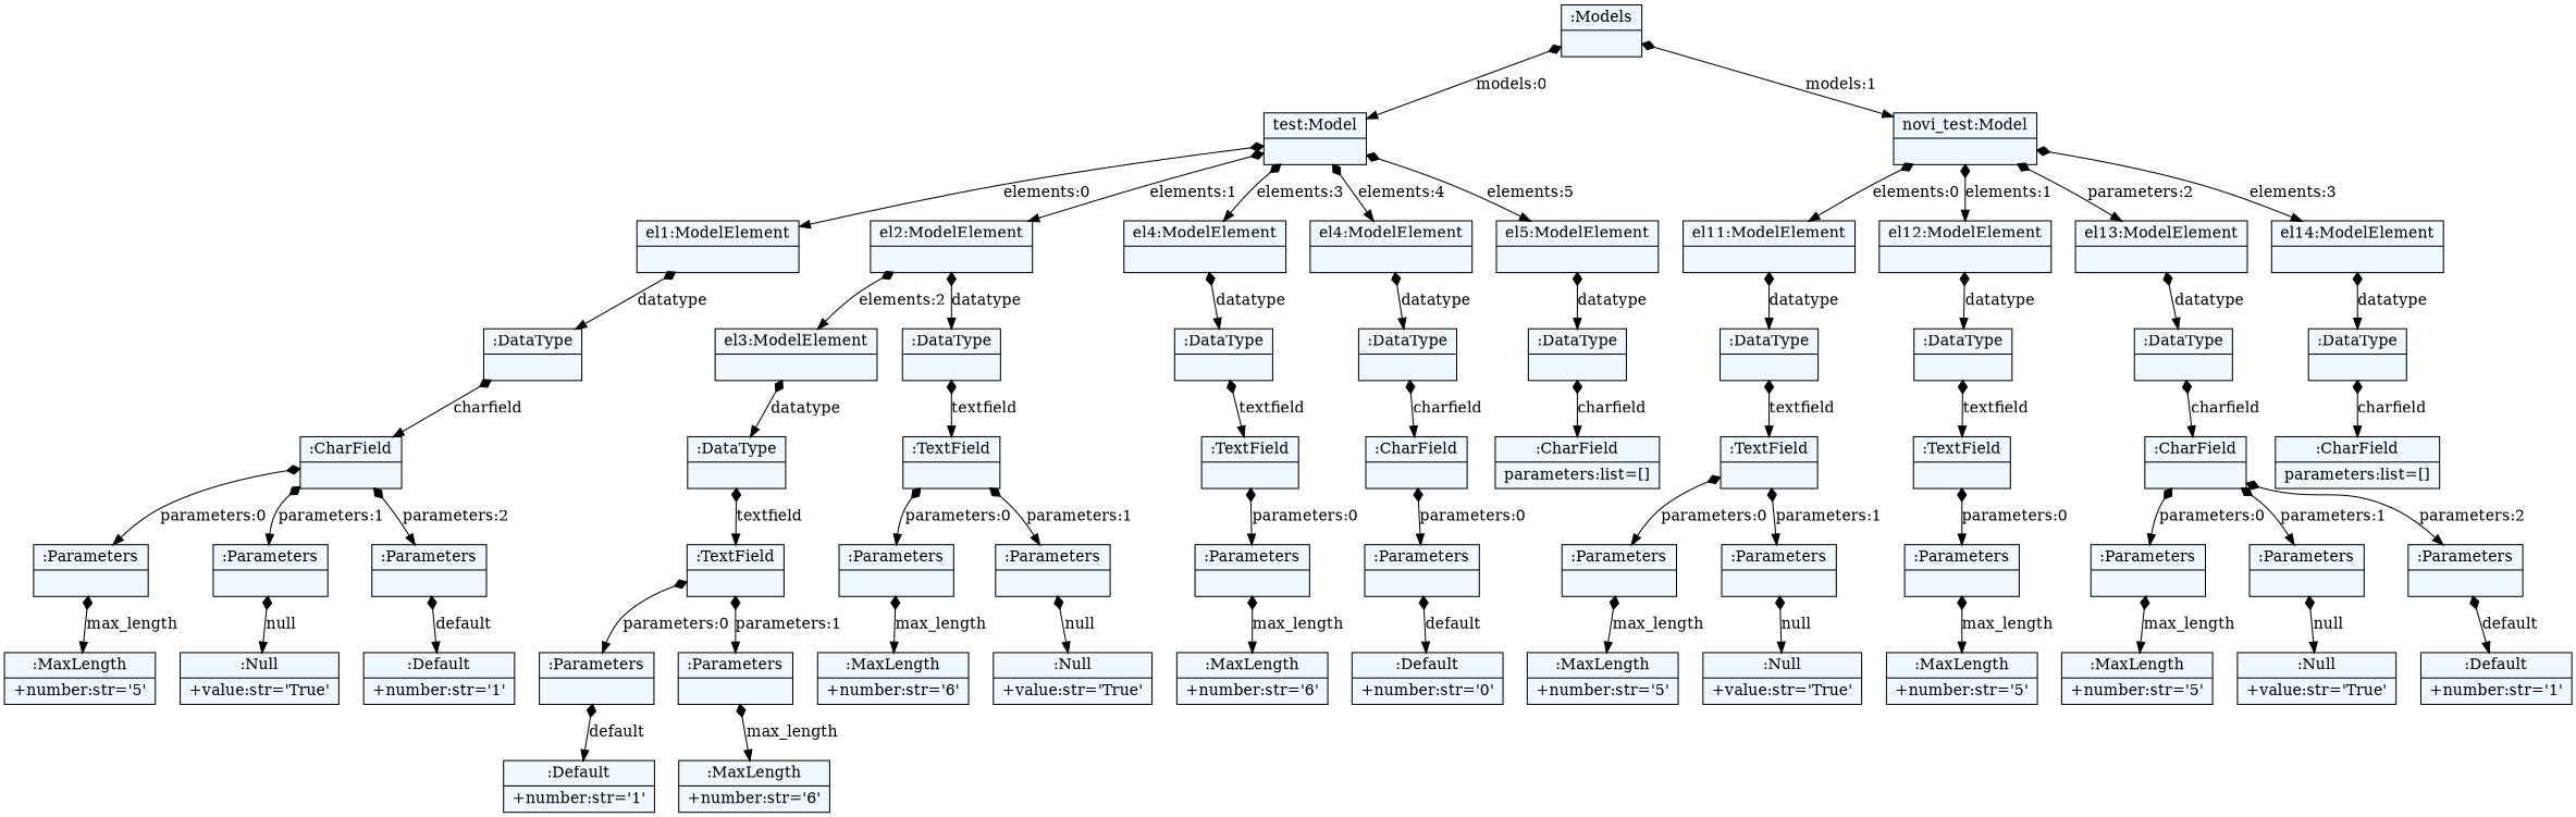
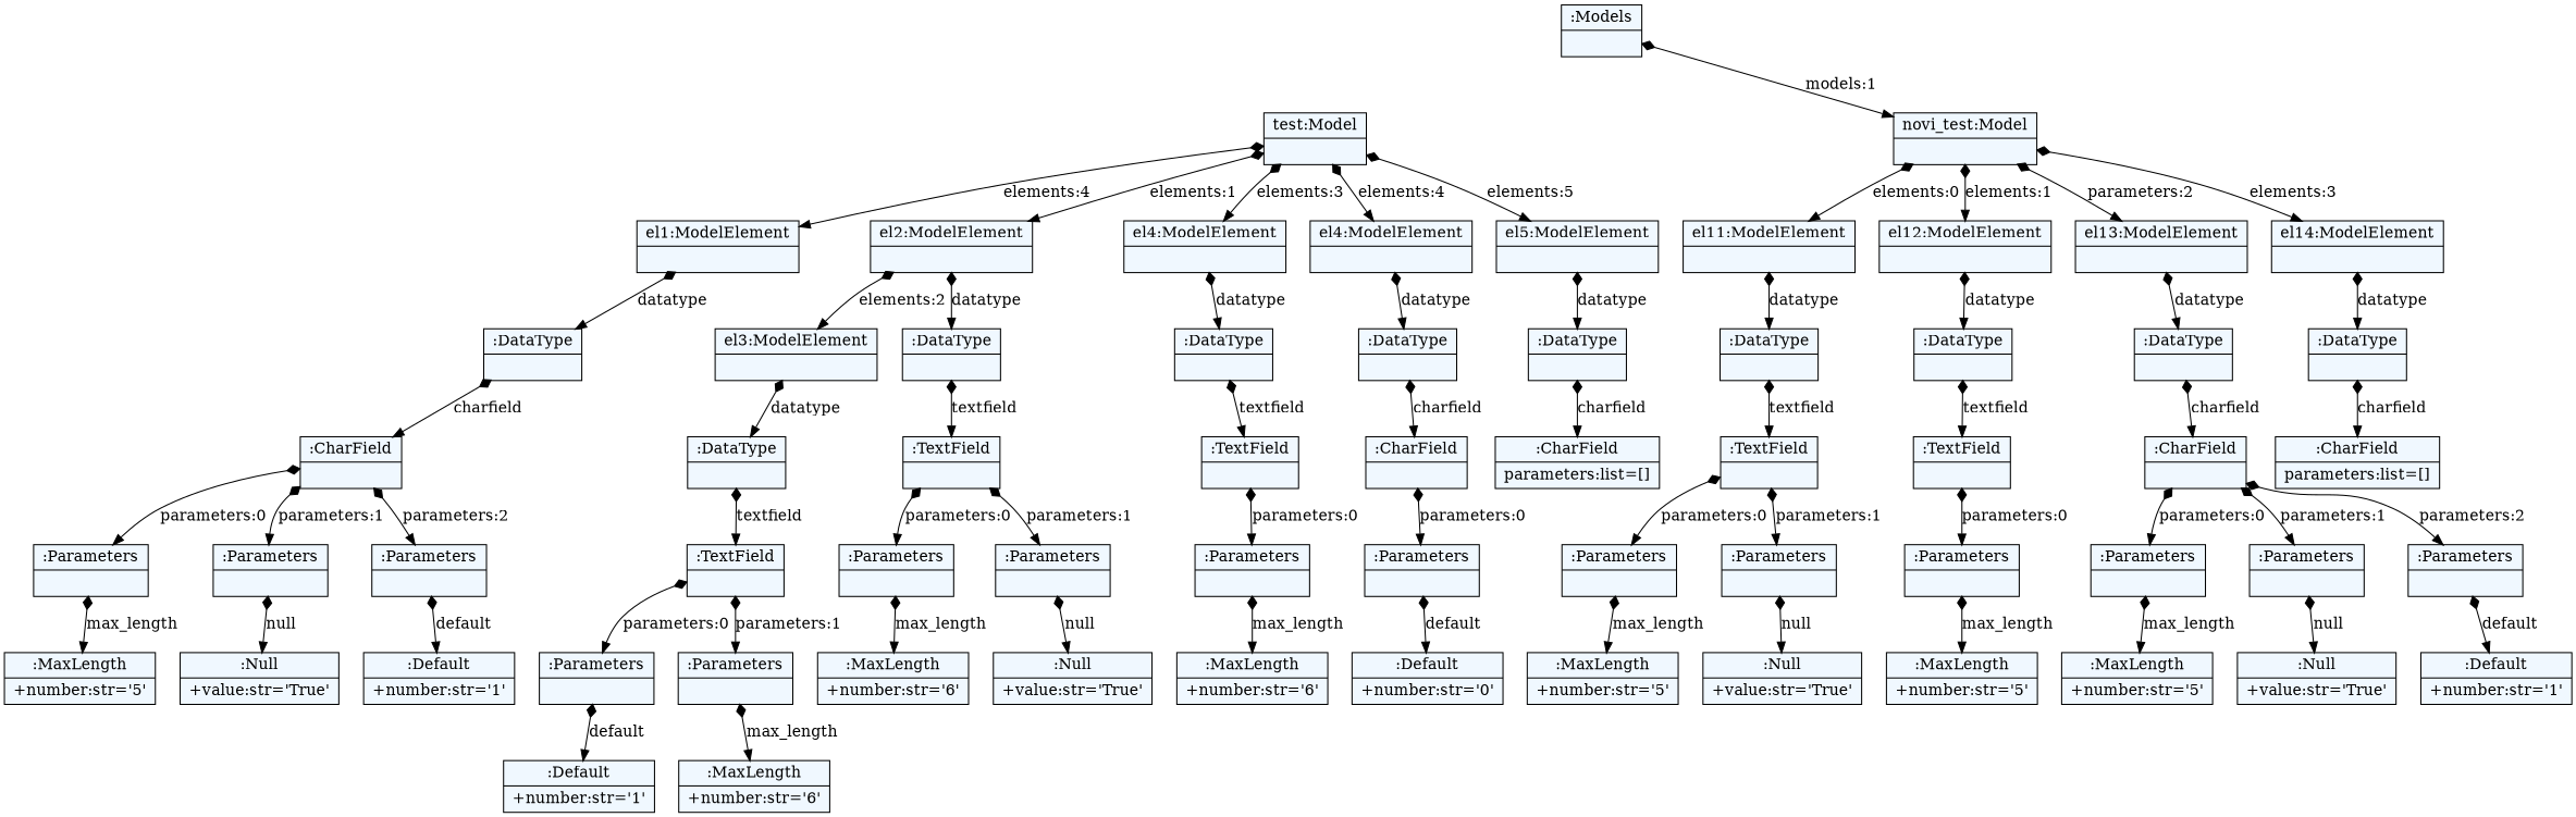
  digraph {
    fontname="Bitstream Vera Sans"
    fontsize=8
    nodesep=0.3
    node [fillcolor=aliceblue shape=record style=filled]
    edge [arrowtail=diamond dir=both]
    n1 [label="{:Models|}"]
    n2 [label="{test:Model|}"]
    n3 [label="{novi_test:Model|}"]
    n4 [label="{el1:ModelElement|}"]
    n5 [label="{el2:ModelElement|}"]
    n6 [label="{el4:ModelElement|}"]
    n7 [label="{el4:ModelElement|}"]
    n8 [label="{el5:ModelElement|}"]
    n9 [label="{el11:ModelElement|}"]
    n10 [label="{el12:ModelElement|}"]
    n11 [label="{el13:ModelElement|}"]
    n12 [label="{el14:ModelElement|}"]
    n13 [label="{:DataType|}"]
    n14 [label="{el3:ModelElement|}"]
    n15 [label="{:DataType|}"]
    n16 [label="{:DataType|}"]
    n17 [label="{:DataType|}"]
    n18 [label="{:DataType|}"]
    n19 [label="{:DataType|}"]
    n20 [label="{:CharField|}"]
    n21 [label="{:Parameters|}"]
    n22 [label="{:Parameters|}"]
    n23 [label="{:Parameters|}"]
    n24 [label="{:MaxLength|+number:str='5'\l}"]
    n25 [label="{:Null|+value:str='True'\l}"]
    n26 [label="{:Default|+number:str='1'\l}"]
    n27 [label="{:TextField|}"]
    n28 [label="{:Parameters|}"]
    n29 [label="{:Parameters|}"]
    n30 [label="{:MaxLength|+number:str='6'\l}"]
    n31 [label="{:Null|+value:str='True'\l}"]
    n32 [label="{:TextField|}"]
    n33 [label="{:Parameters|}"]
    n34 [label="{:Parameters|}"]
    n35 [label="{:Default|+number:str='1'\l}"]
    n36 [label="{:MaxLength|+number:str='6'\l}"]
    n37 [label="{:TextField|}"]
    n38 [label="{:Parameters|}"]
    n39 [label="{:MaxLength|+number:str='6'\l}"]
    n40 [label="{:CharField|}"]
    n41 [label="{:Parameters|}"]
    n42 [label="{:Default|+number:str='0'\l}"]
    n43 [label="{:CharField|parameters:list=[]\l}"]
    n44 [label="{:DataType|}"]
    n45 [label="{:DataType|}"]
    n46 [label="{:DataType|}"]
    n47 [label="{:DataType|}"]
    n48 [label="{:TextField|}"]
    n49 [label="{:Parameters|}"]
    n50 [label="{:Parameters|}"]
    n51 [label="{:MaxLength|+number:str='5'\l}"]
    n52 [label="{:Null|+value:str='True'\l}"]
    n53 [label="{:TextField|}"]
    n54 [label="{:Parameters|}"]
    n55 [label="{:MaxLength|+number:str='5'\l}"]
    n56 [label="{:CharField|}"]
    n57 [label="{:Parameters|}"]
    n58 [label="{:Parameters|}"]
    n59 [label="{:Parameters|}"]
    n60 [label="{:MaxLength|+number:str='5'\l}"]
    n61 [label="{:Null|+value:str='True'\l}"]
    n62 [label="{:Default|+number:str='1'\l}"]
    n63 [label="{:CharField|parameters:list=[]\l}"]
-   n1 -> n2 [label="models:0"]
    n1 -> n3 [label="models:1"]
-   n2 -> n4 [label="elements:0"]
+   n2 -> n4 [label="elements:4"]
    n2 -> n5 [label="elements:1"]
    n2 -> n6 [label="elements:3"]
    n2 -> n7 [label="elements:4"]
    n2 -> n8 [label="elements:5"]
    n3 -> n9 [label="elements:0"]
    n3 -> n10 [label="elements:1"]
    n3 -> n11 [label="parameters:2"]
    n3 -> n12 [label="elements:3"]
    n4 -> n13 [label=datatype]
    n5 -> n14 [label="elements:2"]
    n5 -> n15 [label=datatype]
    n6 -> n17 [label=datatype]
    n7 -> n18 [label=datatype]
    n8 -> n19 [label=datatype]
    n9 -> n44 [label=datatype]
    n10 -> n45 [label=datatype]
    n11 -> n46 [label=datatype]
    n12 -> n47 [label=datatype]
    n13 -> n20 [label=charfield]
    n14 -> n16 [label=datatype]
    n15 -> n27 [label=textfield]
    n16 -> n32 [label=textfield]
    n17 -> n37 [label=textfield]
    n18 -> n40 [label=charfield]
    n19 -> n43 [label=charfield]
    n20 -> n21 [label="parameters:0"]
    n20 -> n22 [label="parameters:1"]
    n20 -> n23 [label="parameters:2"]
    n21 -> n24 [label=max_length]
    n22 -> n25 [label=null]
    n23 -> n26 [label=default]
    n27 -> n28 [label="parameters:0"]
    n27 -> n29 [label="parameters:1"]
    n28 -> n30 [label=max_length]
    n29 -> n31 [label=null]
    n32 -> n33 [label="parameters:0"]
    n32 -> n34 [label="parameters:1"]
    n33 -> n35 [label=default]
    n34 -> n36 [label=max_length]
    n37 -> n38 [label="parameters:0"]
    n38 -> n39 [label=max_length]
    n40 -> n41 [label="parameters:0"]
    n41 -> n42 [label=default]
    n44 -> n48 [label=textfield]
    n45 -> n53 [label=textfield]
    n46 -> n56 [label=charfield]
    n47 -> n63 [label=charfield]
    n48 -> n49 [label="parameters:0"]
    n48 -> n50 [label="parameters:1"]
    n49 -> n51 [label=max_length]
    n50 -> n52 [label=null]
    n53 -> n54 [label="parameters:0"]
    n54 -> n55 [label=max_length]
    n56 -> n57 [label="parameters:0"]
    n56 -> n58 [label="parameters:1"]
    n56 -> n59 [label="parameters:2"]
    n57 -> n60 [label=max_length]
    n58 -> n61 [label=null]
    n59 -> n62 [label=default]
  }
